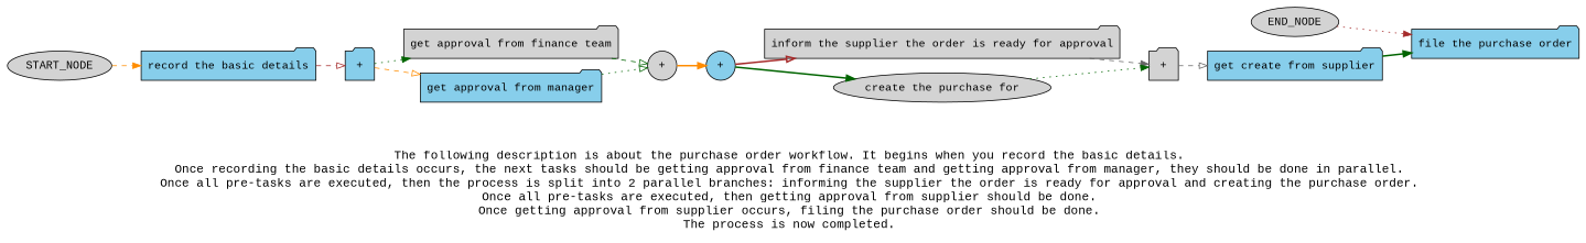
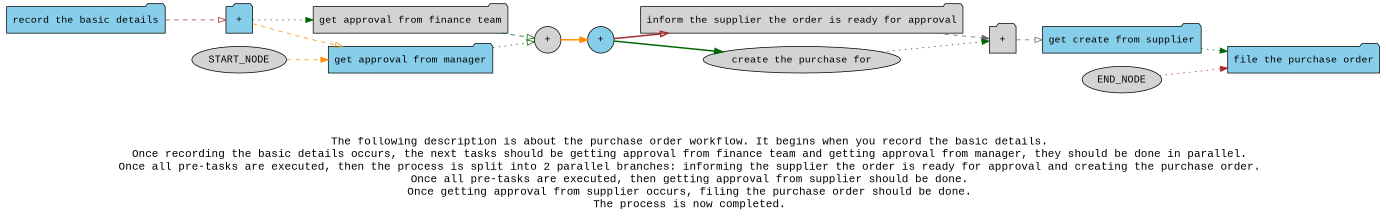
  digraph {
    fontname="Liberation Mono"
    fontsize=15
    label="\n\n\nThe following description is about the purchase order workflow. It begins when you record the basic details. \nOnce recording the basic details occurs, the next tasks should be getting approval from finance team and getting approval from manager, they should be done in parallel. \nOnce all pre-tasks are executed, then the process is split into 2 parallel branches: informing the supplier the order is ready for approval and creating the purchase order. \nOnce all pre-tasks are executed, then getting approval from supplier should be done. \nOnce getting approval from supplier occurs, filing the purchase order should be done. \nThe process is now completed. \n"
    rankdir=LR
    node [fillcolor=lightgrey fontname="Liberation Mono" shape=folder style=filled]
    edge [arrowhead=normal color=darkgreen fontname="Liberation Mono" style=dashed]
    "record the basic details" [fillcolor=skyblue]
    n2 [fillcolor=skyblue fixedsize=true label="+" width=0.5]
    "get approval from finance team"
    "get approval from manager" [fillcolor=skyblue]
    n5 [fixedsize=true label="+" shape=ellipse width=0.5]
    n6 [fillcolor=skyblue fixedsize=true label="+" shape=ellipse width=0.5]
    "inform the supplier the order is ready for approval"
    n8 [label="create the purchase for" shape=ellipse]
    n9 [fixedsize=true label="+" width=0.5]
    n10 [fillcolor=skyblue label="get create from supplier"]
    "file the purchase order" [fillcolor=skyblue]
    START_NODE [shape=ellipse width=0.3]
    END_NODE [shape=ellipse width=0.2]
    subgraph sub_1 {
      "record the basic details"
      n2
      "get approval from finance team"
      "get approval from manager"
      n5
      n6
      "inform the supplier the order is ready for approval"
      n8
      n9
      n10
      "file the purchase order"
    }
    "record the basic details" -> n2 [arrowhead=onormal color=brown]
    n2 -> "get approval from finance team" [style=dotted]
    n2 -> "get approval from manager" [arrowhead=onormal color=darkorange]
    "get approval from finance team" -> n5 [arrowhead=onormal]
    "get approval from manager" -> n5 [arrowhead=onormal style=dotted]
    n5 -> n6 [color=darkorange style=bold]
    n6 -> "inform the supplier the order is ready for approval" [arrowhead=onormal color=brown style=bold]
    n6 -> n8 [style=bold]
    "inform the supplier the order is ready for approval" -> n9 [color=gray40]
    n8 -> n9 [style=dotted]
    n9 -> n10 [arrowhead=onormal color=gray40]
-   n10 -> "file the purchase order" [style=bold]
-   START_NODE -> "record the basic details" [color=darkorange]
+   n10 -> "file the purchase order" [style=dotted]
+   START_NODE -> "get approval from manager" [color=darkorange]
    END_NODE -> "file the purchase order" [color=brown style=dotted]
  }
